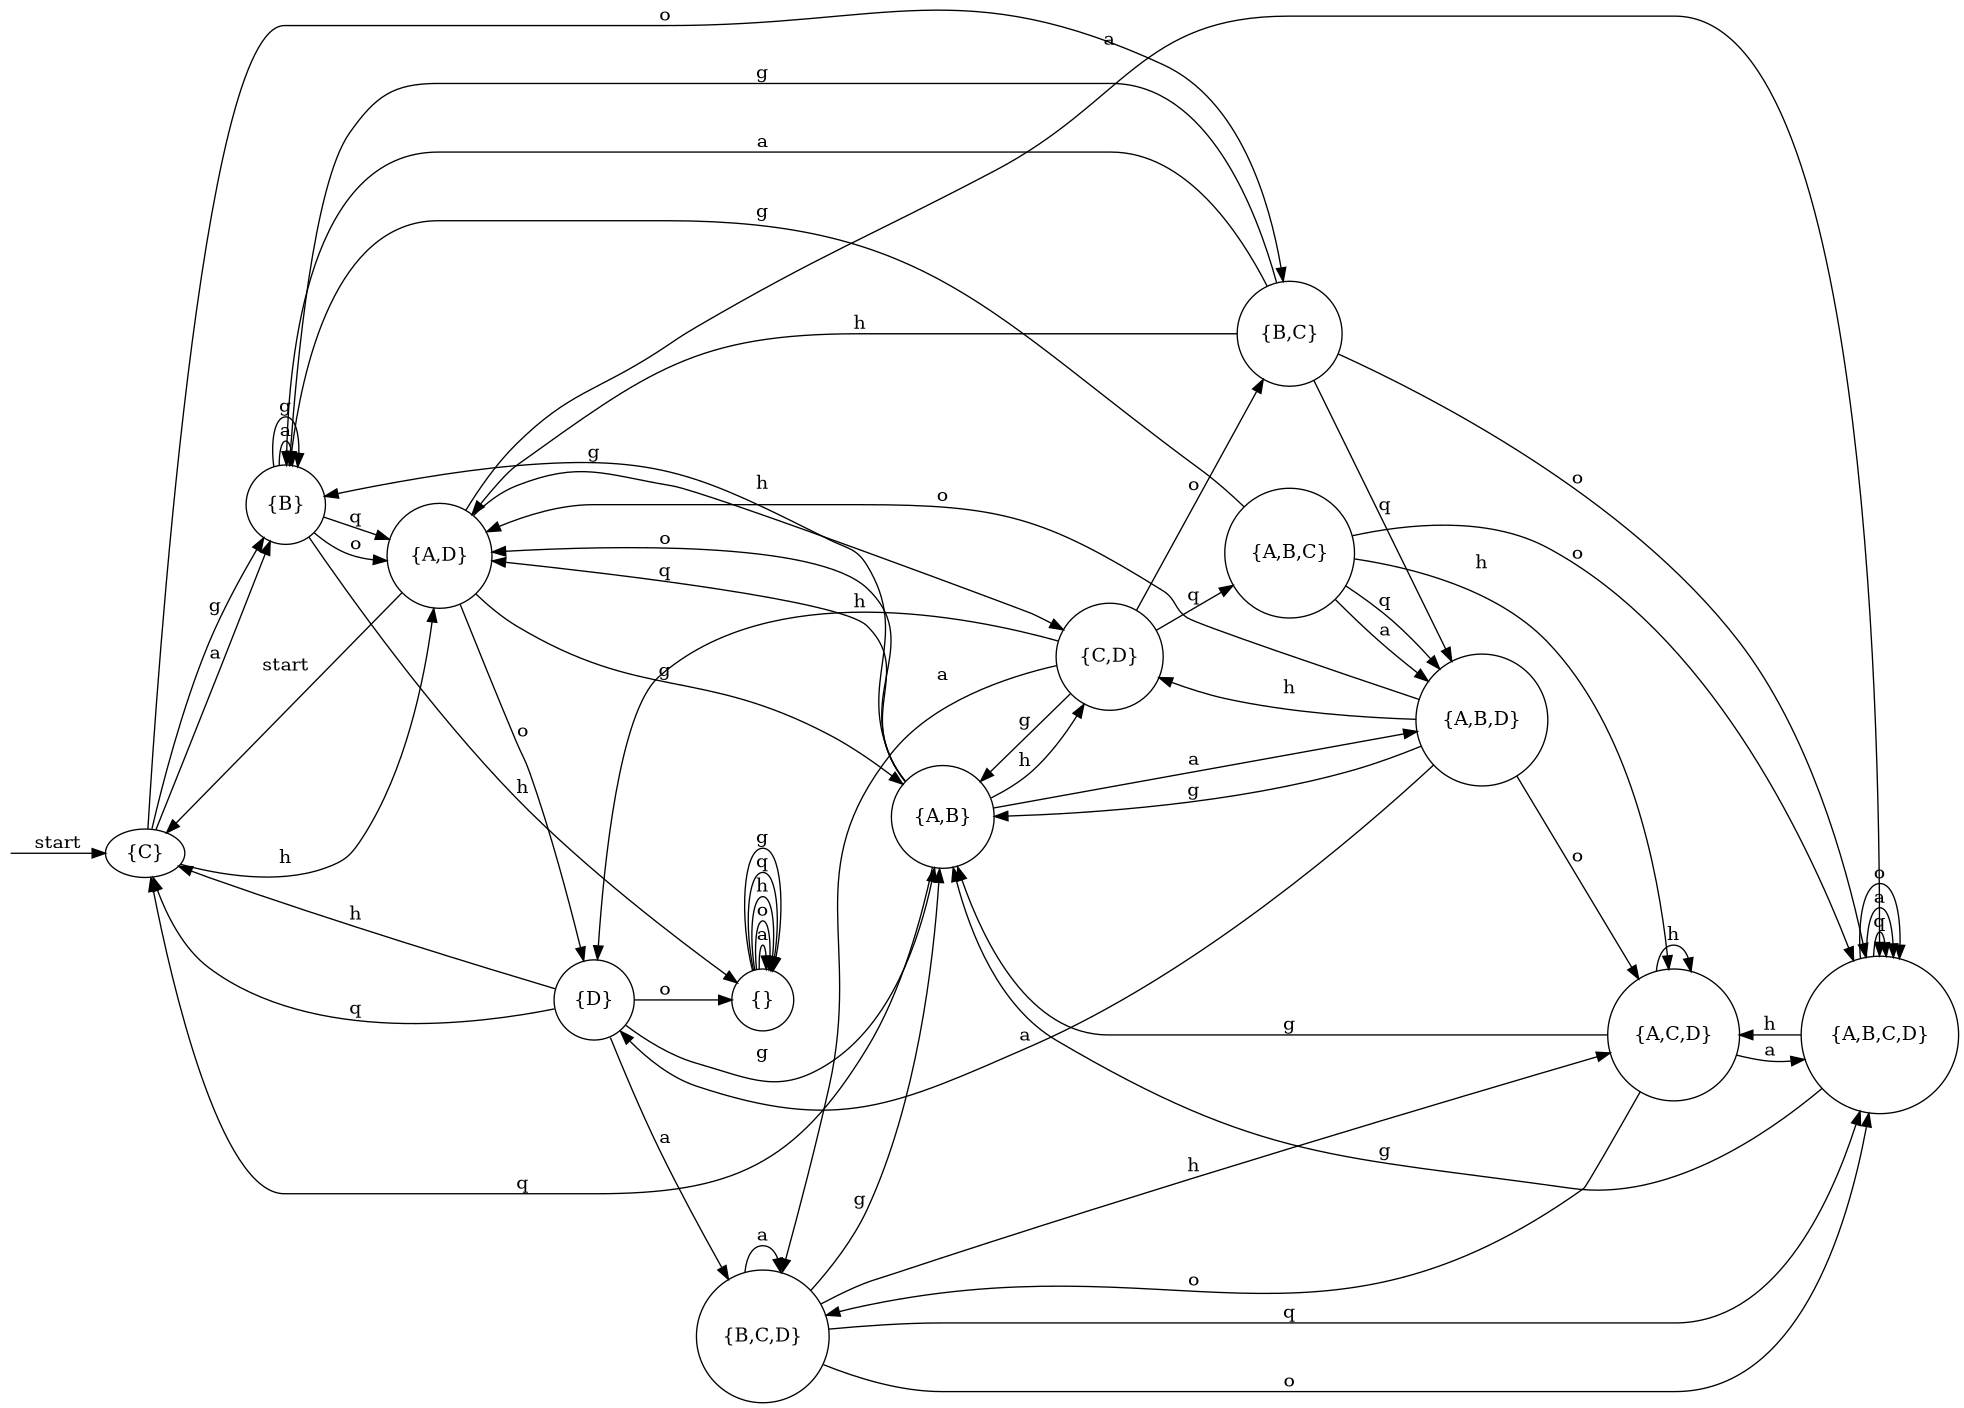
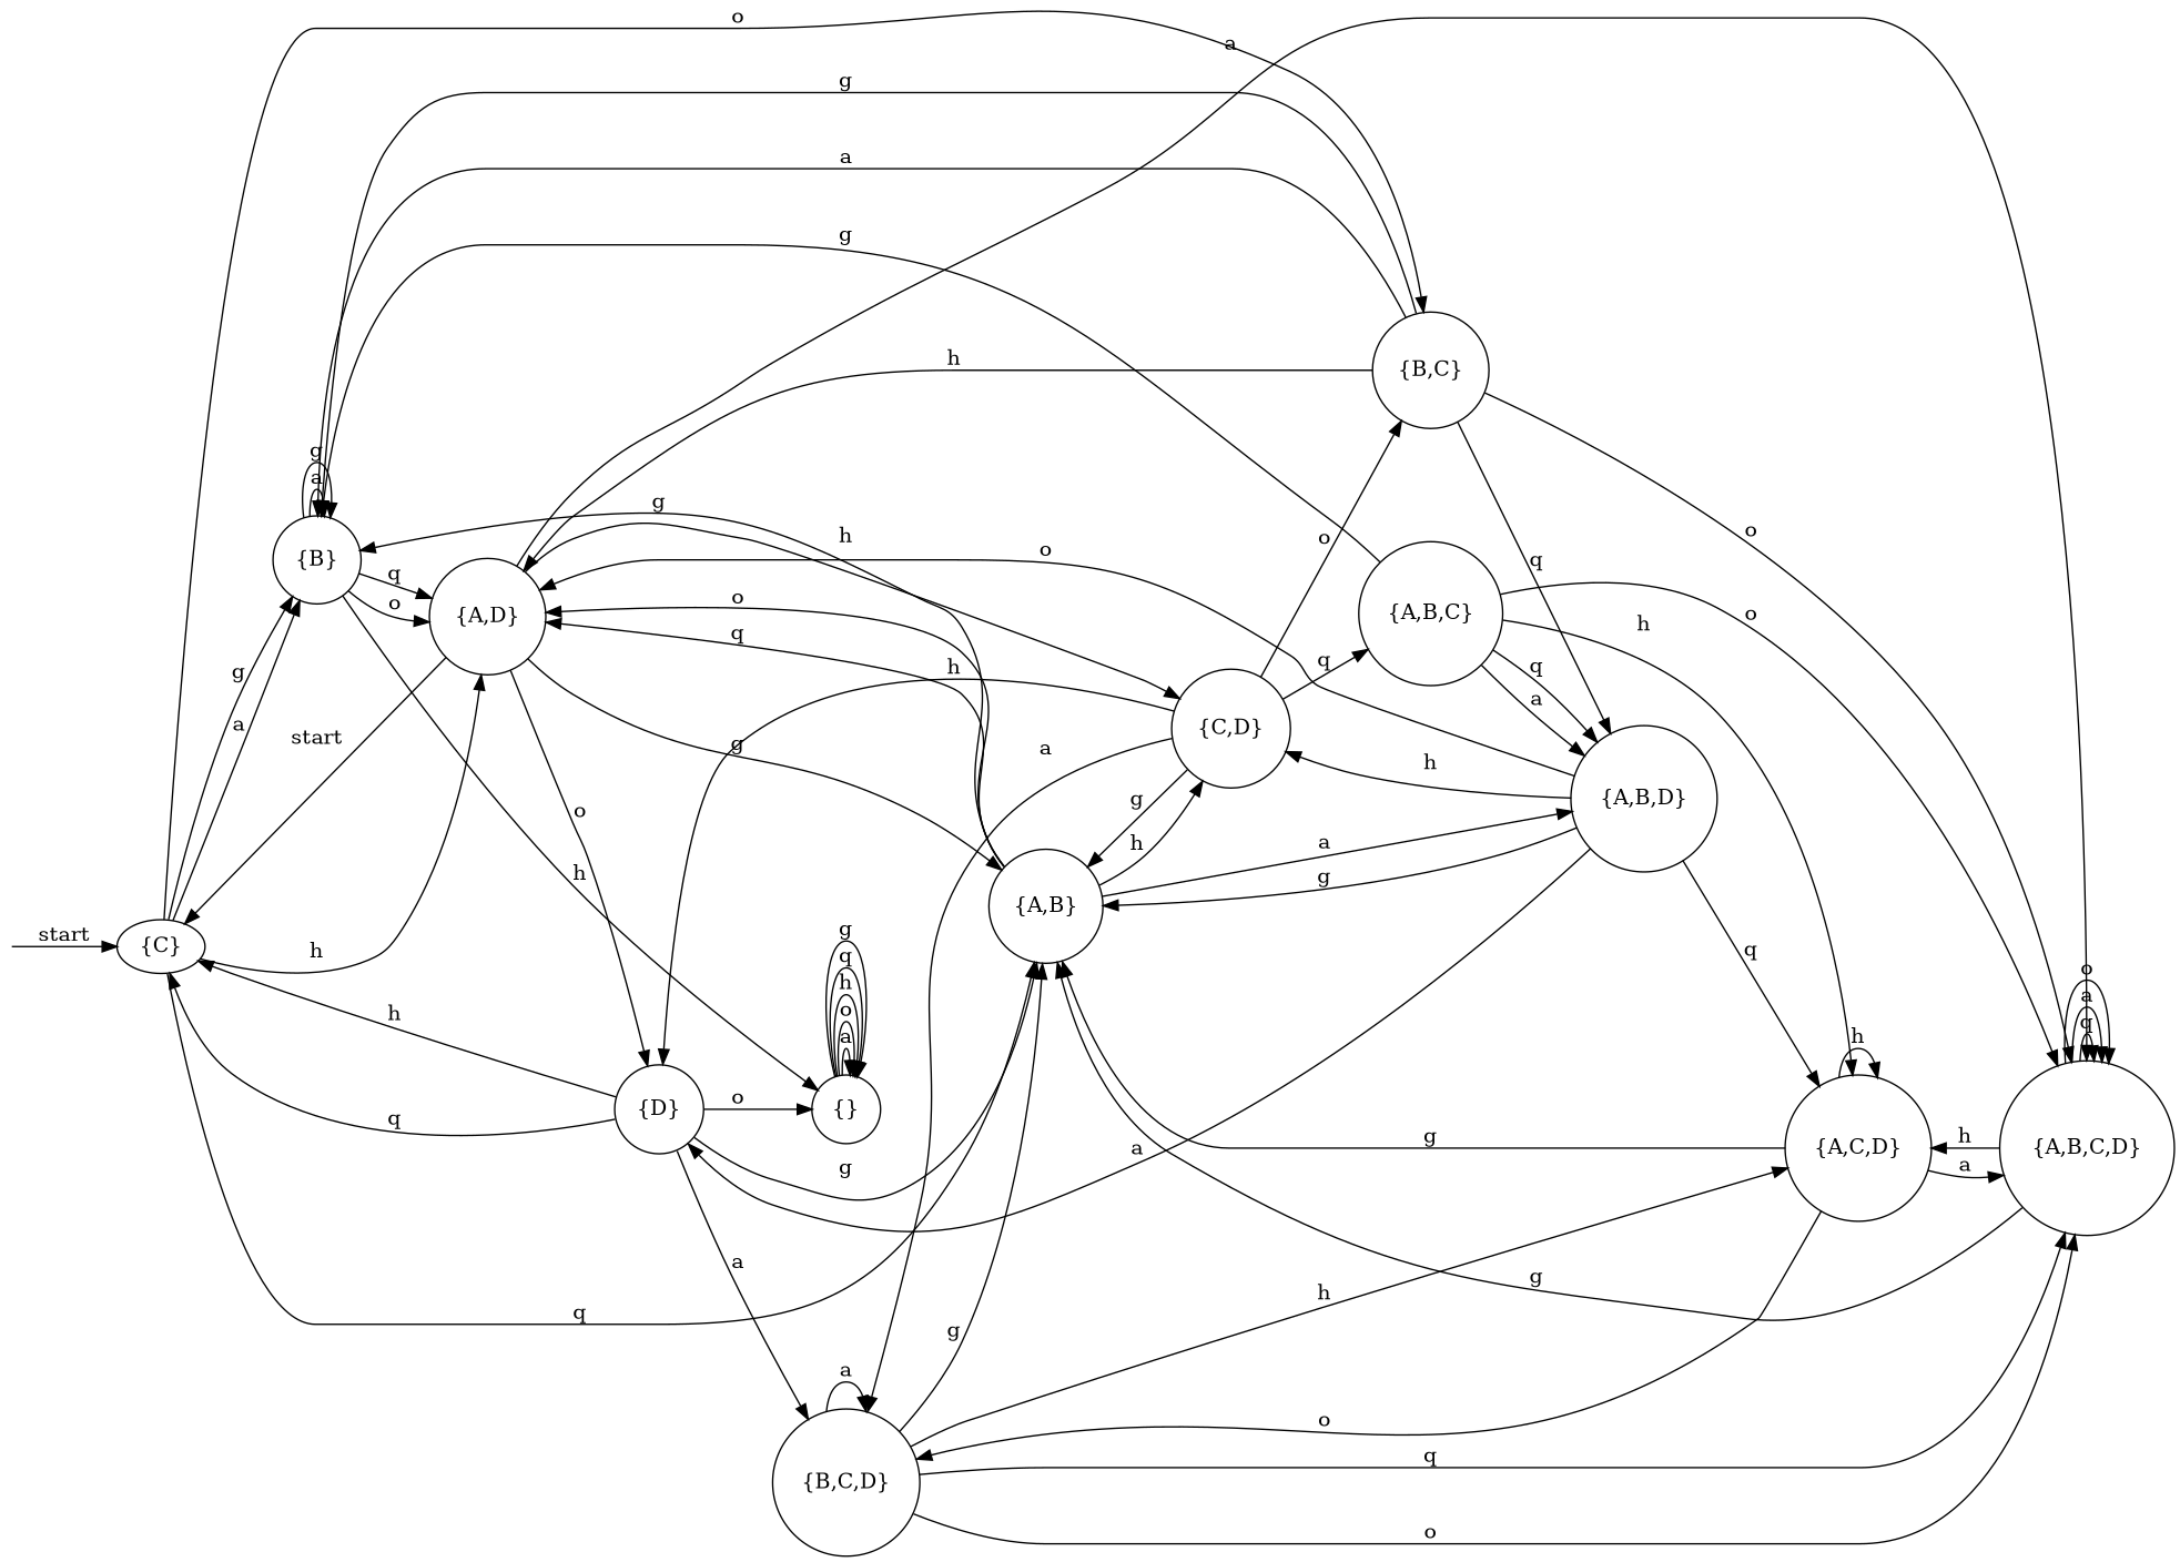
  digraph {
    rankdir=LR
    node [shape=circle]
    __start [shape=point style=invis]
    "{C}" [shape=""]
    "{B}"
    "{B,C}"
    "{A,D}"
    "{A,B}"
    "{}"
    "{A,B,C,D}"
    "{A,B,D}"
    "{C,D}"
    "{D}"
    "{A,B,C}"
    "{A,C,D}"
    "{B,C,D}"
    __start -> "{C}" [label=start]
    "{C}" -> "{B}" [label=a]
    "{C}" -> "{B}" [label=g]
    "{C}" -> "{B,C}" [label=o]
    "{C}" -> "{A,D}" [label=h]
-   "{A,B}" -> "{C}" [label=q]
+   "{C}" -> "{A,B}" [label=q]
    "{B}" -> "{B}" [label=a]
    "{B}" -> "{B}" [label=g]
    "{B}" -> "{A,D}" [label=o]
    "{B}" -> "{A,D}" [label=q]
    "{B}" -> "{}" [label=h]
    "{B,C}" -> "{B}" [label=g]
    "{B,C}" -> "{B}" [label=a]
    "{B,C}" -> "{A,D}" [label=h]
    "{B,C}" -> "{A,B,C,D}" [label=o]
    "{B,C}" -> "{A,B,D}" [label=q]
    "{A,D}" -> "{C}" [label=start]
    "{A,D}" -> "{A,B}" [label=g]
    "{A,D}" -> "{A,B,C,D}" [label=a]
    "{A,D}" -> "{C,D}" [label=h]
    "{A,D}" -> "{D}" [label=o]
    "{A,B}" -> "{B}" [label=g]
    "{A,B}" -> "{A,D}" [label=o]
    "{A,B}" -> "{A,D}" [label=q]
    "{A,B}" -> "{A,B,D}" [label=a]
    "{A,B}" -> "{C,D}" [label=h]
    "{}" -> "{}" [label=a]
    "{}" -> "{}" [label=o]
    "{}" -> "{}" [label=h]
    "{}" -> "{}" [label=q]
    "{}" -> "{}" [label=g]
    "{A,B,C,D}" -> "{A,B}" [label=g]
    "{A,B,C,D}" -> "{A,B,C,D}" [label=q]
    "{A,B,C,D}" -> "{A,B,C,D}" [label=a]
    "{A,B,C,D}" -> "{A,B,C,D}" [label=o]
    "{A,B,C,D}" -> "{A,C,D}" [label=h]
    "{A,B,D}" -> "{A,D}" [label=o]
    "{A,B,D}" -> "{A,B}" [label=g]
    "{A,B,D}" -> "{C,D}" [label=h]
    "{A,B,D}" -> "{D}" [label=a]
-   "{A,B,D}" -> "{A,C,D}" [label=o]
+   "{A,B,D}" -> "{A,C,D}" [label=q]
    "{C,D}" -> "{B,C}" [label=o]
    "{C,D}" -> "{A,B}" [label=g]
    "{C,D}" -> "{D}" [label=h]
    "{C,D}" -> "{A,B,C}" [label=q]
    "{C,D}" -> "{B,C,D}" [label=a]
    "{D}" -> "{C}" [label=q]
    "{D}" -> "{C}" [label=h]
    "{D}" -> "{A,B}" [label=g]
    "{D}" -> "{}" [label=o]
    "{D}" -> "{B,C,D}" [label=a]
    "{A,B,C}" -> "{B}" [label=g]
    "{A,B,C}" -> "{A,B,C,D}" [label=o]
    "{A,B,C}" -> "{A,B,D}" [label=a]
    "{A,B,C}" -> "{A,B,D}" [label=q]
    "{A,B,C}" -> "{A,C,D}" [label=h]
    "{A,C,D}" -> "{A,B}" [label=g]
    "{A,C,D}" -> "{A,B,C,D}" [label=a]
    "{A,C,D}" -> "{A,C,D}" [label=h]
    "{A,C,D}" -> "{B,C,D}" [label=o]
    "{B,C,D}" -> "{A,B}" [label=g]
    "{B,C,D}" -> "{A,B,C,D}" [label=o]
    "{B,C,D}" -> "{A,B,C,D}" [label=q]
    "{B,C,D}" -> "{A,C,D}" [label=h]
    "{B,C,D}" -> "{B,C,D}" [label=a]
  }
